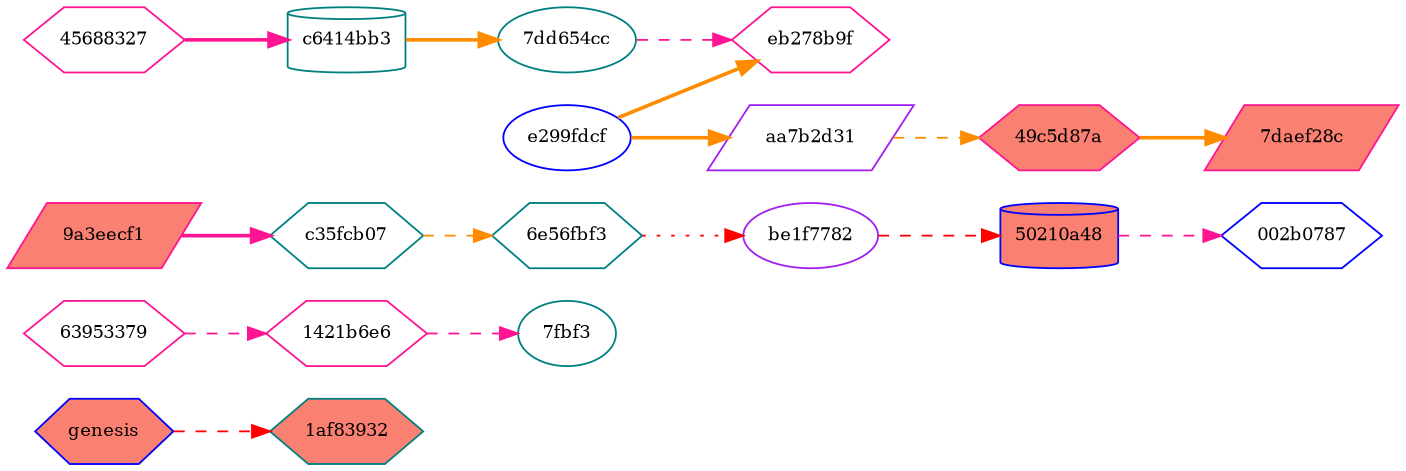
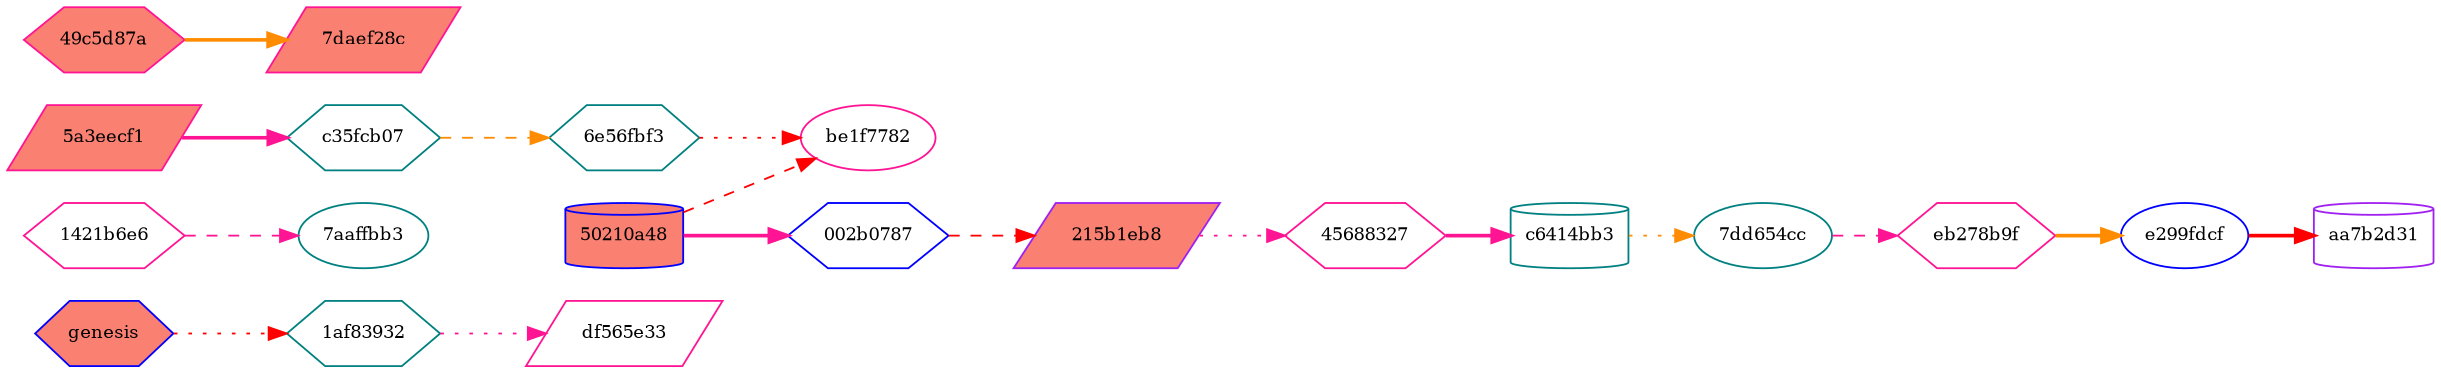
  digraph {
    rankdir=LR
    node [color=deeppink fillcolor=white fontsize=10 shape=hexagon style=filled]
    edge [color=deeppink style=dashed]
    genesis [color=blue fillcolor=salmon]
-   "1af83932" [color=teal fillcolor=salmon]
+   "1af83932" [color=teal]
+   df565e33 [shape=parallelogram]
    n4 [label="1421b6e6"]
-   63953379
-   "7aaffbb3" [color=teal shape=ellipse label="7fbf3"]
-   "9a3eecf1" [fillcolor=salmon shape=parallelogram]
+   "7aaffbb3" [color=teal shape=ellipse]
+   "9a3eecf1" [fillcolor=salmon shape=parallelogram label="5a3eecf1"]
    c35fcb07 [color=teal]
    "6e56fbf3" [color=teal]
-   be1f7782 [color=purple shape=ellipse]
+   be1f7782 [shape=ellipse]
    "50210a48" [color=blue fillcolor=salmon shape=cylinder]
    "002b0787" [color=blue]
+   "215b1eb8" [color=purple fillcolor=salmon shape=parallelogram]
    45688327
    c6414bb3 [color=teal shape=cylinder]
    "7dd654cc" [color=teal shape=ellipse]
    eb278b9f
    e299fdcf [color=blue shape=ellipse]
-   aa7b2d31 [color=purple shape=parallelogram]
+   aa7b2d31 [color=purple shape=cylinder]
    "49c5d87a" [fillcolor=salmon]
    "7daef28c" [fillcolor=salmon shape=parallelogram]
-   genesis -> "1af83932" [color=red]
+   genesis -> "1af83932" [color=red style=dotted]
+   "1af83932" -> df565e33 [style=dotted]
    n4 -> "7aaffbb3"
-   63953379 -> n4
    "9a3eecf1" -> c35fcb07 [style=bold]
    c35fcb07 -> "6e56fbf3" [color=darkorange]
    "6e56fbf3" -> be1f7782 [color=red style=dotted]
-   be1f7782 -> "50210a48" [color=red]
-   "50210a48" -> "002b0787"
+   "50210a48" -> be1f7782 [color=red]
+   "50210a48" -> "002b0787" [style=bold]
+   "002b0787" -> "215b1eb8" [color=red]
+   "215b1eb8" -> 45688327 [style=dotted]
    45688327 -> c6414bb3 [style=bold]
-   c6414bb3 -> "7dd654cc" [color=darkorange style=bold]
+   c6414bb3 -> "7dd654cc" [color=darkorange style=dotted]
    "7dd654cc" -> eb278b9f
-   e299fdcf -> eb278b9f [color=darkorange style=bold]
-   e299fdcf -> aa7b2d31 [color=darkorange style=bold]
-   aa7b2d31 -> "49c5d87a" [color=darkorange]
+   eb278b9f -> e299fdcf [color=darkorange style=bold]
+   e299fdcf -> aa7b2d31 [color=red style=bold]
    "49c5d87a" -> "7daef28c" [color=darkorange style=bold]
  }
